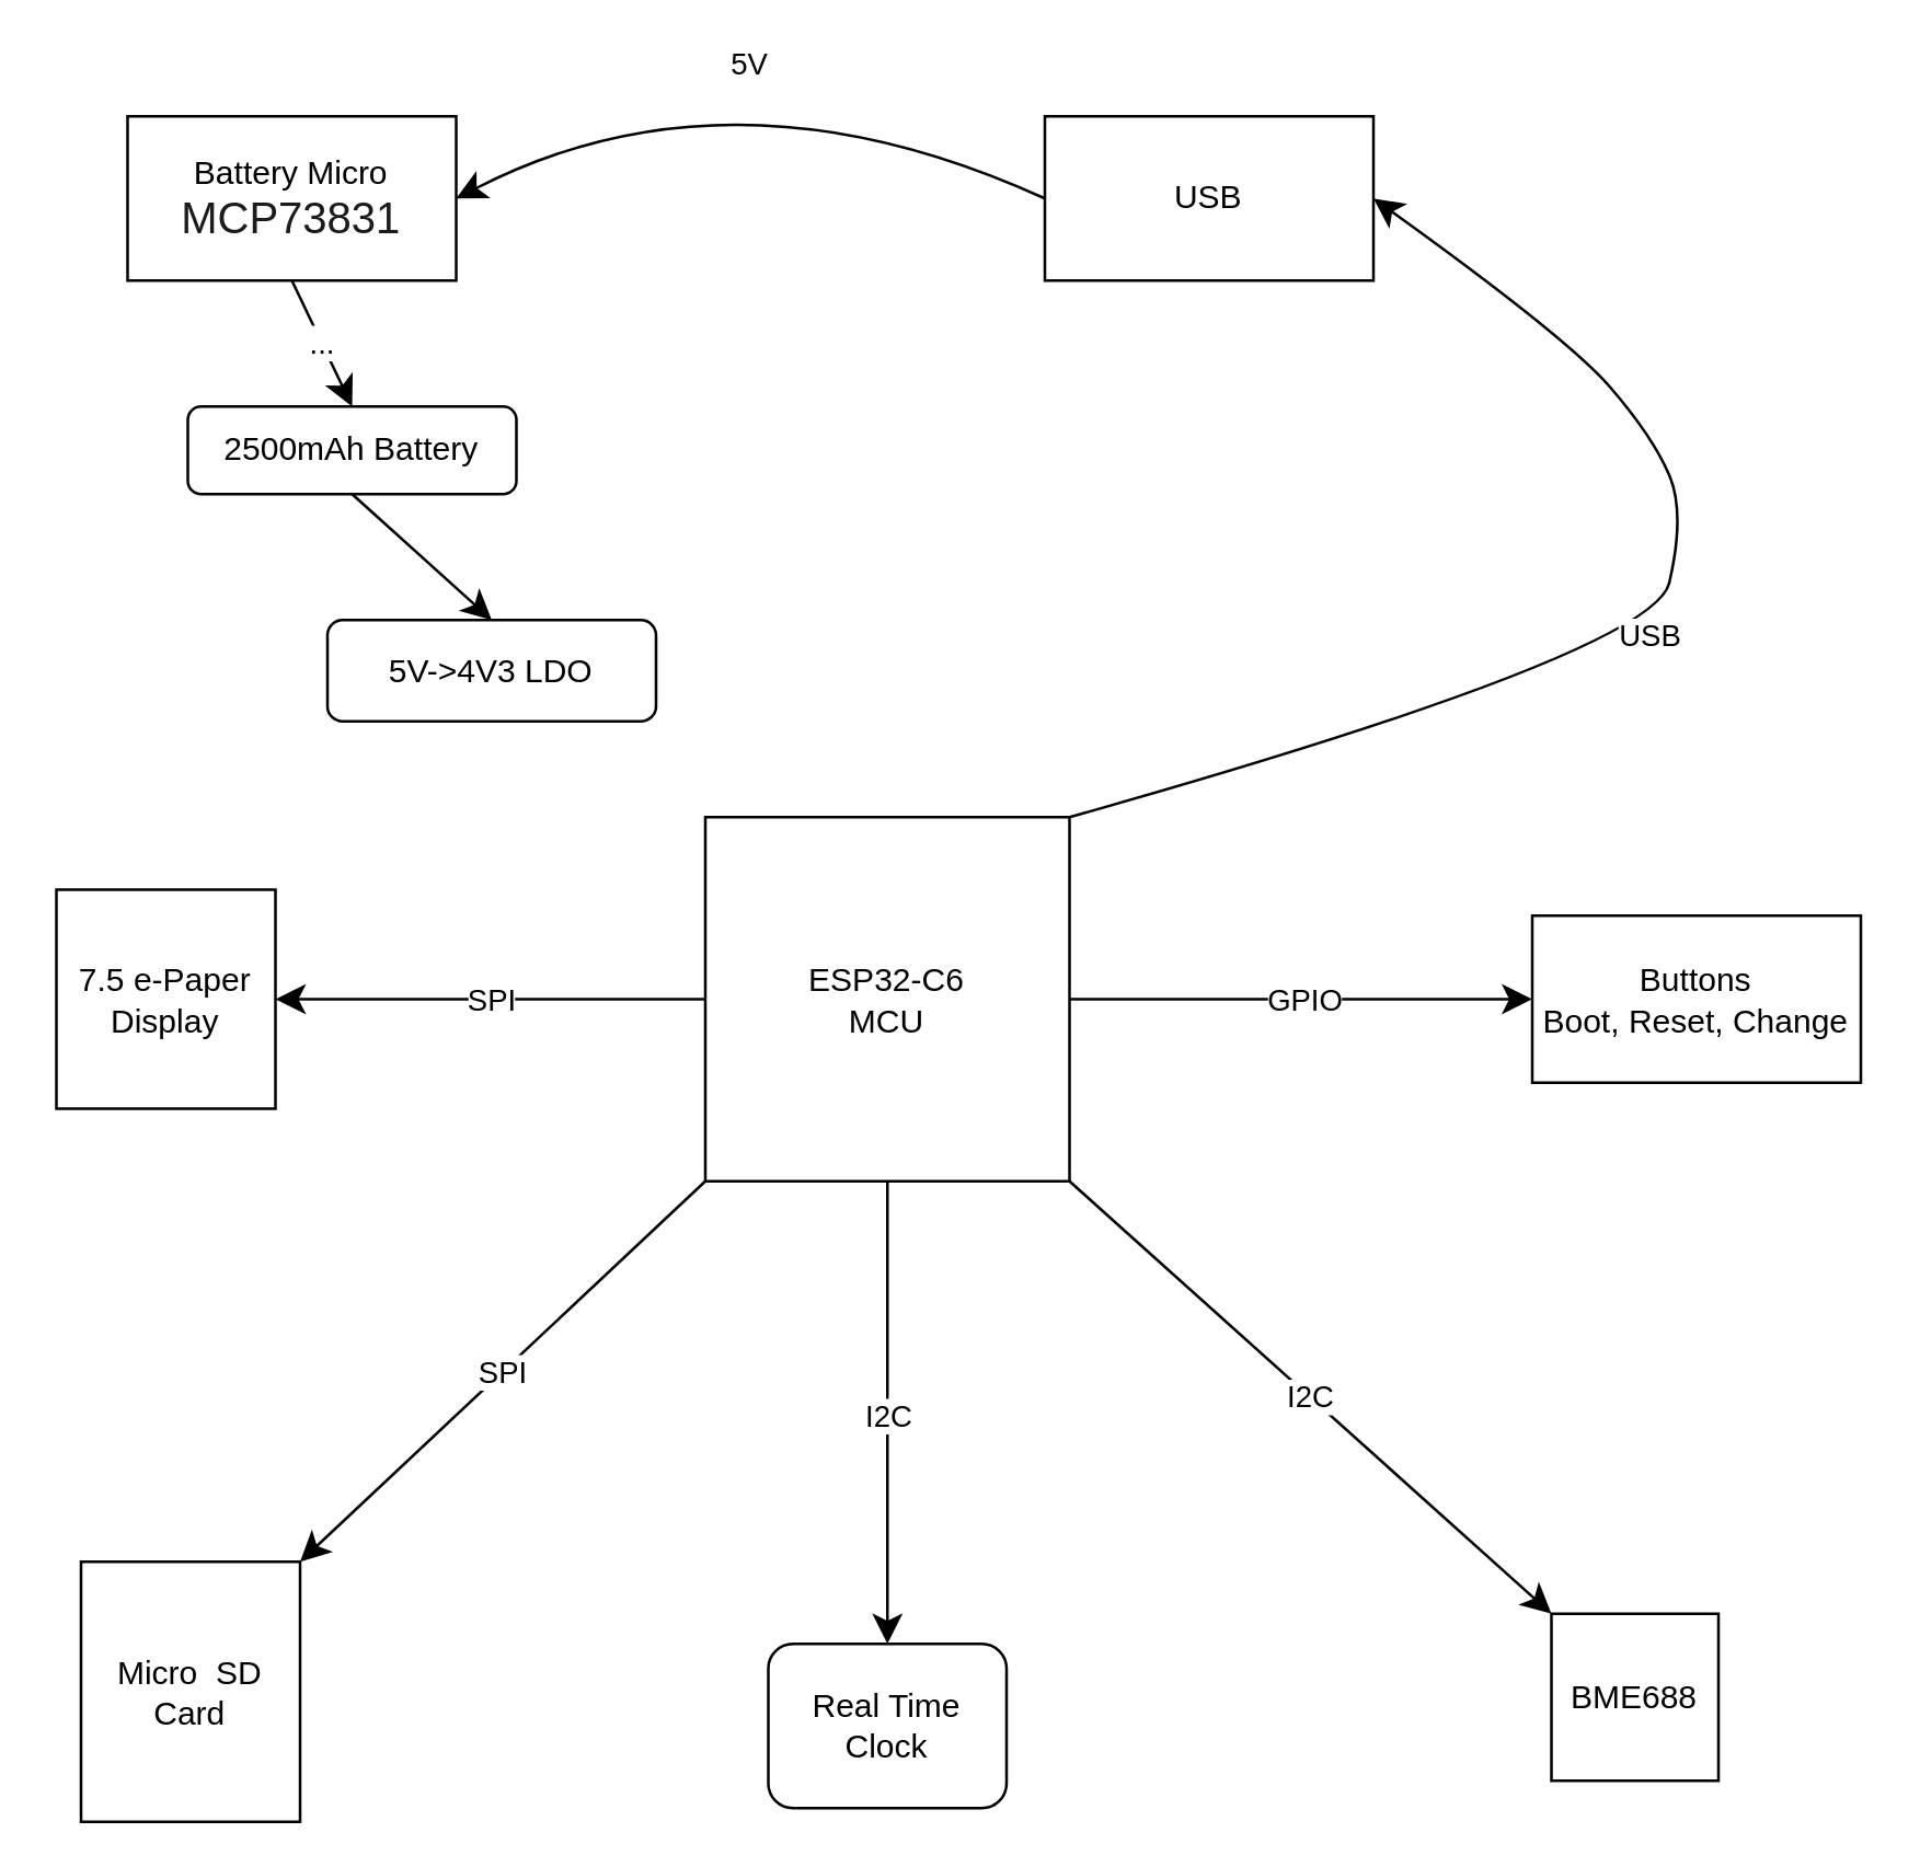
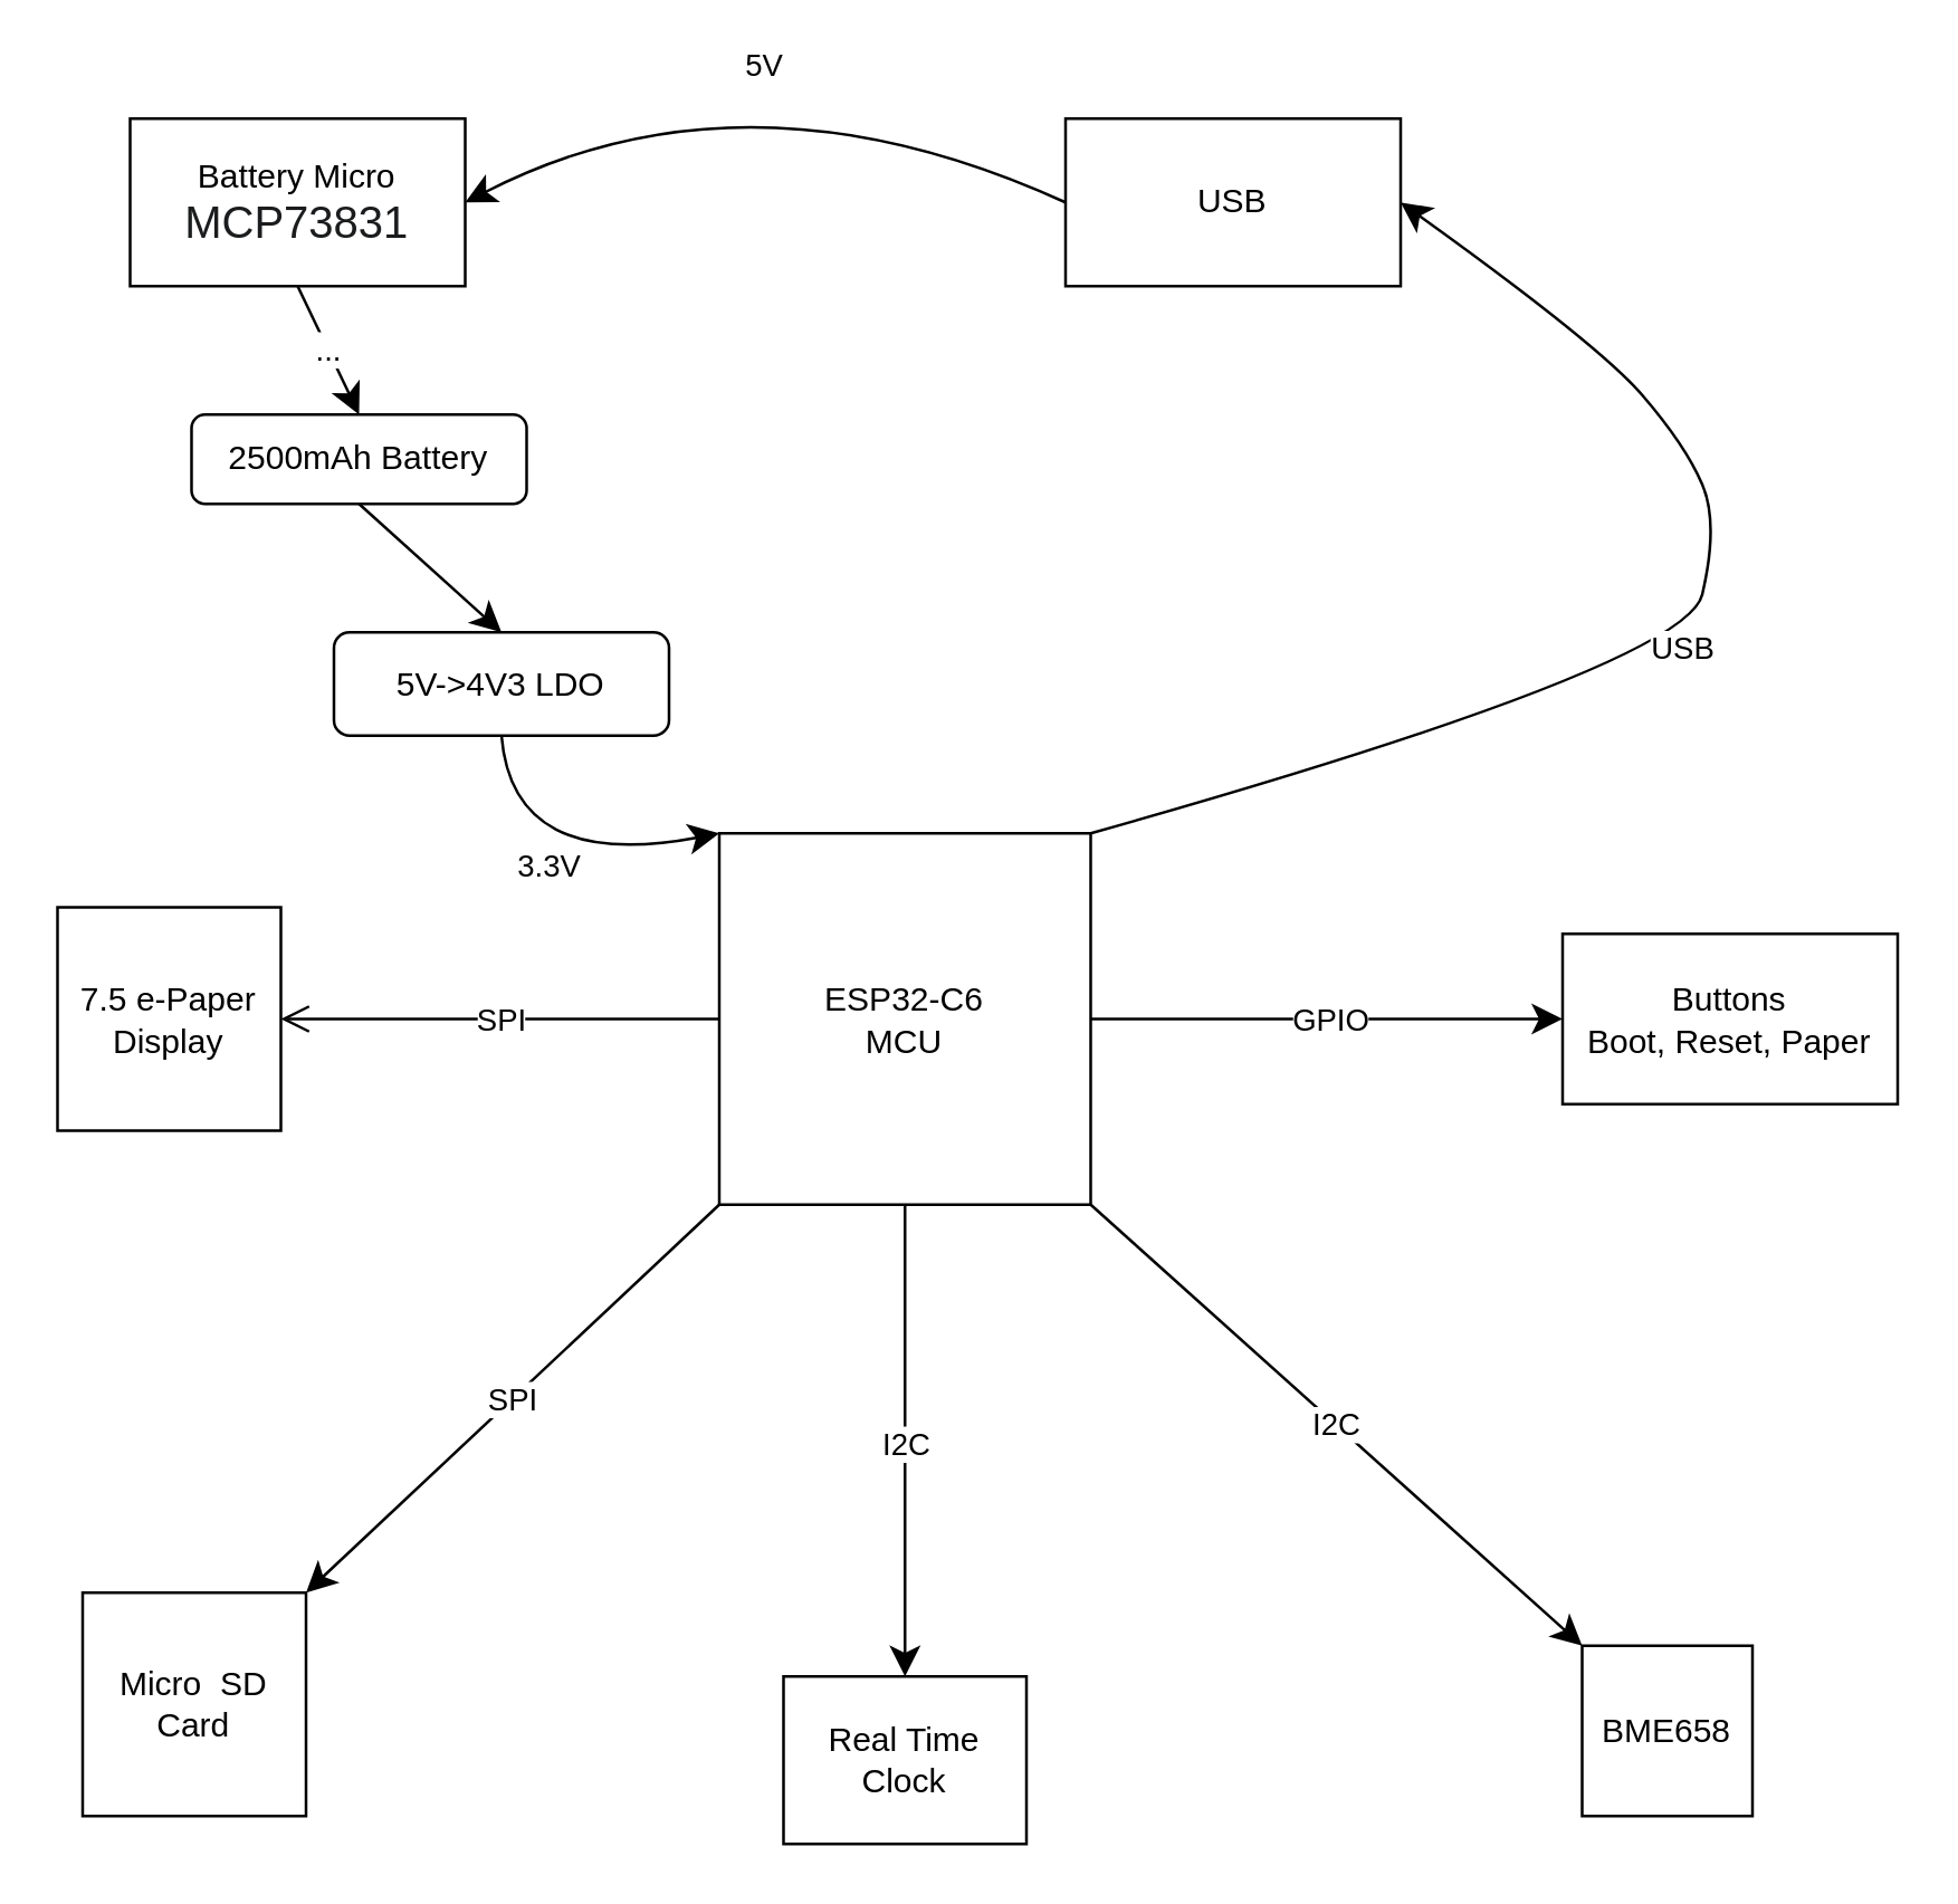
  <mxCell id="0" />
  <mxCell id="1" parent="0" />
  <mxCell id="2" value="ESP32-C6&lt;div&gt;MCU&lt;/div&gt;" style="whiteSpace=wrap;html=1;aspect=fixed;" vertex="1" parent="1"><mxGeometry x="257" y="298" width="133" height="133" as="geometry" /></mxCell>
- <mxCell id="3" value="BME688" style="whiteSpace=wrap;html=1;aspect=fixed;" vertex="1" parent="1"><mxGeometry x="566" y="589" width="61" height="61" as="geometry" /></mxCell>
- <mxCell id="4" value="Real Time Clock" style="whiteSpace=wrap;html=1;rounded=1;" vertex="1" parent="1"><mxGeometry x="280" y="600" width="87" height="60" as="geometry" /></mxCell>
- <mxCell id="5" value="Buttons&lt;div&gt;Boot, Reset, Change&lt;/div&gt;" style="rounded=0;whiteSpace=wrap;html=1;" vertex="1" parent="1"><mxGeometry x="559" y="334" width="120" height="61" as="geometry" /></mxCell>
- <mxCell id="6" value="Micro&amp;nbsp; SD Card" style="whiteSpace=wrap;html=1;aspect=fixed;" vertex="1" parent="1"><mxGeometry x="29" y="570" width="80" height="95" as="geometry" /></mxCell>
+ <mxCell id="3" value="BME658" style="whiteSpace=wrap;html=1;aspect=fixed;" vertex="1" parent="1"><mxGeometry x="566" y="589" width="61" height="61" as="geometry" /></mxCell>
+ <mxCell id="4" value="Real Time Clock" style="rounded=0;whiteSpace=wrap;html=1;" vertex="1" parent="1"><mxGeometry x="280" y="600" width="87" height="60" as="geometry" /></mxCell>
+ <mxCell id="5" value="Buttons&lt;div&gt;Boot, Reset, Paper&lt;/div&gt;" style="rounded=0;whiteSpace=wrap;html=1;" vertex="1" parent="1"><mxGeometry x="559" y="334" width="120" height="61" as="geometry" /></mxCell>
+ <mxCell id="6" value="Micro&amp;nbsp; SD Card" style="whiteSpace=wrap;html=1;aspect=fixed;" vertex="1" parent="1"><mxGeometry x="29" y="570" width="80" height="80" as="geometry" /></mxCell>
  <mxCell id="7" value="7.5 e-Paper Display" style="whiteSpace=wrap;html=1;aspect=fixed;" vertex="1" parent="1"><mxGeometry x="20" y="324.5" width="80" height="80" as="geometry" /></mxCell>
  <mxCell id="8" value="USB" style="rounded=0;whiteSpace=wrap;html=1;" vertex="1" parent="1"><mxGeometry x="381" y="42" width="120" height="60" as="geometry" /></mxCell>
  <mxCell id="9" value="Battery Micro&lt;div&gt;&lt;span id=&quot;docs-internal-guid-552abbfc-7fff-8711-8199-7e416f1aa196&quot;&gt;&lt;span style=&quot;font-size: 12pt; font-family: Arial, sans-serif; color: rgb(27, 28, 29); background-color: transparent; font-variant-numeric: normal; font-variant-east-asian: normal; font-variant-alternates: normal; font-variant-position: normal; font-variant-emoji: normal; vertical-align: baseline; white-space-collapse: preserve;&quot;&gt;MCP73831&lt;/span&gt;&lt;/span&gt;&lt;/div&gt;" style="rounded=0;whiteSpace=wrap;html=1;" vertex="1" parent="1"><mxGeometry x="46" y="42" width="120" height="60" as="geometry" /></mxCell>
  <mxCell id="10" value="" style="endArrow=classic;html=1;rounded=0;fontSize=12;startSize=8;endSize=8;curved=1;entryX=0;entryY=0;entryDx=0;entryDy=0;exitX=1;exitY=1;exitDx=0;exitDy=0;" edge="1" parent="1" source="2" target="3"><mxGeometry relative="1" as="geometry"><mxPoint x="277" y="394" as="sourcePoint" /><mxPoint x="437" y="394" as="targetPoint" /></mxGeometry></mxCell>
  <mxCell id="11" value="I2C" style="edgeLabel;resizable=0;html=1;;align=center;verticalAlign=middle;" connectable="0" vertex="1" parent="10"><mxGeometry relative="1" as="geometry" /></mxCell>
  <mxCell id="12" value="" style="endArrow=classic;html=1;rounded=0;fontSize=12;startSize=8;endSize=8;curved=1;entryX=0.5;entryY=0;entryDx=0;entryDy=0;exitX=0.5;exitY=1;exitDx=0;exitDy=0;" edge="1" parent="1" source="2" target="4"><mxGeometry relative="1" as="geometry"><mxPoint x="307" y="394" as="sourcePoint" /><mxPoint x="407" y="394" as="targetPoint" /></mxGeometry></mxCell>
  <mxCell id="13" value="I2C" style="edgeLabel;resizable=0;html=1;;align=center;verticalAlign=middle;" connectable="0" vertex="1" parent="12"><mxGeometry relative="1" as="geometry" /></mxCell>
  <mxCell id="14" value="" style="endArrow=classic;html=1;rounded=0;fontSize=12;startSize=8;endSize=8;curved=1;entryX=1;entryY=0;entryDx=0;entryDy=0;exitX=0;exitY=1;exitDx=0;exitDy=0;" edge="1" parent="1" source="2" target="6"><mxGeometry relative="1" as="geometry"><mxPoint x="307" y="394" as="sourcePoint" /><mxPoint x="407" y="394" as="targetPoint" /></mxGeometry></mxCell>
  <mxCell id="15" value="SPI" style="edgeLabel;resizable=0;html=1;;align=center;verticalAlign=middle;" connectable="0" vertex="1" parent="14"><mxGeometry relative="1" as="geometry" /></mxCell>
  <mxCell id="16" value="" style="endArrow=classic;html=1;rounded=0;fontSize=12;startSize=8;endSize=8;curved=1;entryX=0;entryY=0.5;entryDx=0;entryDy=0;exitX=1;exitY=0.5;exitDx=0;exitDy=0;" edge="1" parent="1" source="2" target="5"><mxGeometry relative="1" as="geometry"><mxPoint x="307" y="394" as="sourcePoint" /><mxPoint x="407" y="394" as="targetPoint" /></mxGeometry></mxCell>
  <mxCell id="17" value="GPIO" style="edgeLabel;resizable=0;html=1;;align=center;verticalAlign=middle;" connectable="0" vertex="1" parent="16"><mxGeometry relative="1" as="geometry" /></mxCell>
- <mxCell id="18" value="" style="endArrow=classic;html=1;rounded=0;fontSize=12;startSize=8;endSize=8;curved=1;entryX=1;entryY=0.5;entryDx=0;entryDy=0;exitX=0;exitY=0.5;exitDx=0;exitDy=0;" edge="1" parent="1" source="2" target="7"><mxGeometry relative="1" as="geometry"><mxPoint x="307" y="394" as="sourcePoint" /><mxPoint x="407" y="394" as="targetPoint" /></mxGeometry></mxCell>
+ <mxCell id="18" value="" style="endArrow=open;html=1;rounded=0;fontSize=12;startSize=8;endSize=8;curved=1;entryX=1;entryY=0.5;entryDx=0;entryDy=0;exitX=0;exitY=0.5;exitDx=0;exitDy=0;" edge="1" parent="1" source="2" target="7"><mxGeometry relative="1" as="geometry"><mxPoint x="307" y="394" as="sourcePoint" /><mxPoint x="407" y="394" as="targetPoint" /></mxGeometry></mxCell>
  <mxCell id="19" value="SPI" style="edgeLabel;resizable=0;html=1;;align=center;verticalAlign=middle;" connectable="0" vertex="1" parent="18"><mxGeometry relative="1" as="geometry" /></mxCell>
  <mxCell id="20" value="" style="endArrow=classic;html=1;rounded=0;fontSize=12;startSize=8;endSize=8;curved=1;entryX=1;entryY=0.5;entryDx=0;entryDy=0;exitX=1;exitY=0;exitDx=0;exitDy=0;" edge="1" parent="1" source="2" target="8"><mxGeometry relative="1" as="geometry"><mxPoint x="307" y="394" as="sourcePoint" /><mxPoint x="407" y="394" as="targetPoint" /><Array as="points"><mxPoint x="603" y="238" /><mxPoint x="615" y="187" /><mxPoint x="603" y="159" /><mxPoint x="572" y="123" /></Array></mxGeometry></mxCell>
  <mxCell id="21" value="USB&lt;div&gt;&lt;br&gt;&lt;/div&gt;" style="edgeLabel;resizable=0;html=1;;align=center;verticalAlign=middle;" connectable="0" vertex="1" parent="20"><mxGeometry relative="1" as="geometry" /></mxCell>
  <mxCell id="22" value="" style="endArrow=classic;html=1;rounded=0;fontSize=12;startSize=8;endSize=8;curved=1;entryX=1;entryY=0.5;entryDx=0;entryDy=0;exitX=0;exitY=0.5;exitDx=0;exitDy=0;" edge="1" parent="1" source="8" target="9"><mxGeometry relative="1" as="geometry"><mxPoint x="384" y="75" as="sourcePoint" /><mxPoint x="169" y="69" as="targetPoint" /><Array as="points"><mxPoint x="267" y="20" /></Array></mxGeometry></mxCell>
  <mxCell id="23" value="5V" style="edgeLabel;resizable=0;html=1;;align=center;verticalAlign=middle;" connectable="0" vertex="1" parent="22"><mxGeometry relative="1" as="geometry" /></mxCell>
  <mxCell id="24" value="2500mAh Battery" style="rounded=1;whiteSpace=wrap;html=1;" vertex="1" parent="1"><mxGeometry x="68" y="148" width="120" height="32" as="geometry" /></mxCell>
  <mxCell id="25" value="5V-&amp;gt;4V3 LDO" style="rounded=1;whiteSpace=wrap;html=1;" vertex="1" parent="1"><mxGeometry x="119" y="226" width="120" height="37" as="geometry" /></mxCell>
  <mxCell id="26" value="" style="endArrow=classic;html=1;rounded=0;fontSize=12;startSize=8;endSize=8;curved=1;entryX=0.5;entryY=0;entryDx=0;entryDy=0;exitX=0.5;exitY=1;exitDx=0;exitDy=0;" edge="1" parent="1" source="9" target="24"><mxGeometry relative="1" as="geometry"><mxPoint x="307" y="394" as="sourcePoint" /><mxPoint x="407" y="394" as="targetPoint" /></mxGeometry></mxCell>
  <mxCell id="27" value="..." style="edgeLabel;resizable=0;html=1;;align=center;verticalAlign=middle;" connectable="0" vertex="1" parent="26"><mxGeometry relative="1" as="geometry" /></mxCell>
  <mxCell id="28" value="" style="endArrow=classic;html=1;rounded=0;fontSize=12;startSize=8;endSize=8;curved=1;exitX=0.5;exitY=1;exitDx=0;exitDy=0;entryX=0.5;entryY=0;entryDx=0;entryDy=0;" edge="1" parent="1" source="24" target="25"><mxGeometry relative="1" as="geometry"><mxPoint x="307" y="394" as="sourcePoint" /><mxPoint x="407" y="394" as="targetPoint" /></mxGeometry></mxCell>
+ <mxCell id="29" value="" style="endArrow=classic;html=1;rounded=0;fontSize=12;startSize=8;endSize=8;curved=1;exitX=0.5;exitY=1;exitDx=0;exitDy=0;entryX=0;entryY=0;entryDx=0;entryDy=0;" edge="1" parent="1" source="25" target="2"><mxGeometry relative="1" as="geometry"><mxPoint x="307" y="394" as="sourcePoint" /><mxPoint x="407" y="394" as="targetPoint" /><Array as="points"><mxPoint x="183" y="312" /></Array></mxGeometry></mxCell>
+ <mxCell id="30" value="3.3V" style="edgeLabel;resizable=0;html=1;;align=center;verticalAlign=middle;" connectable="0" vertex="1" parent="29"><mxGeometry relative="1" as="geometry" /></mxCell>
